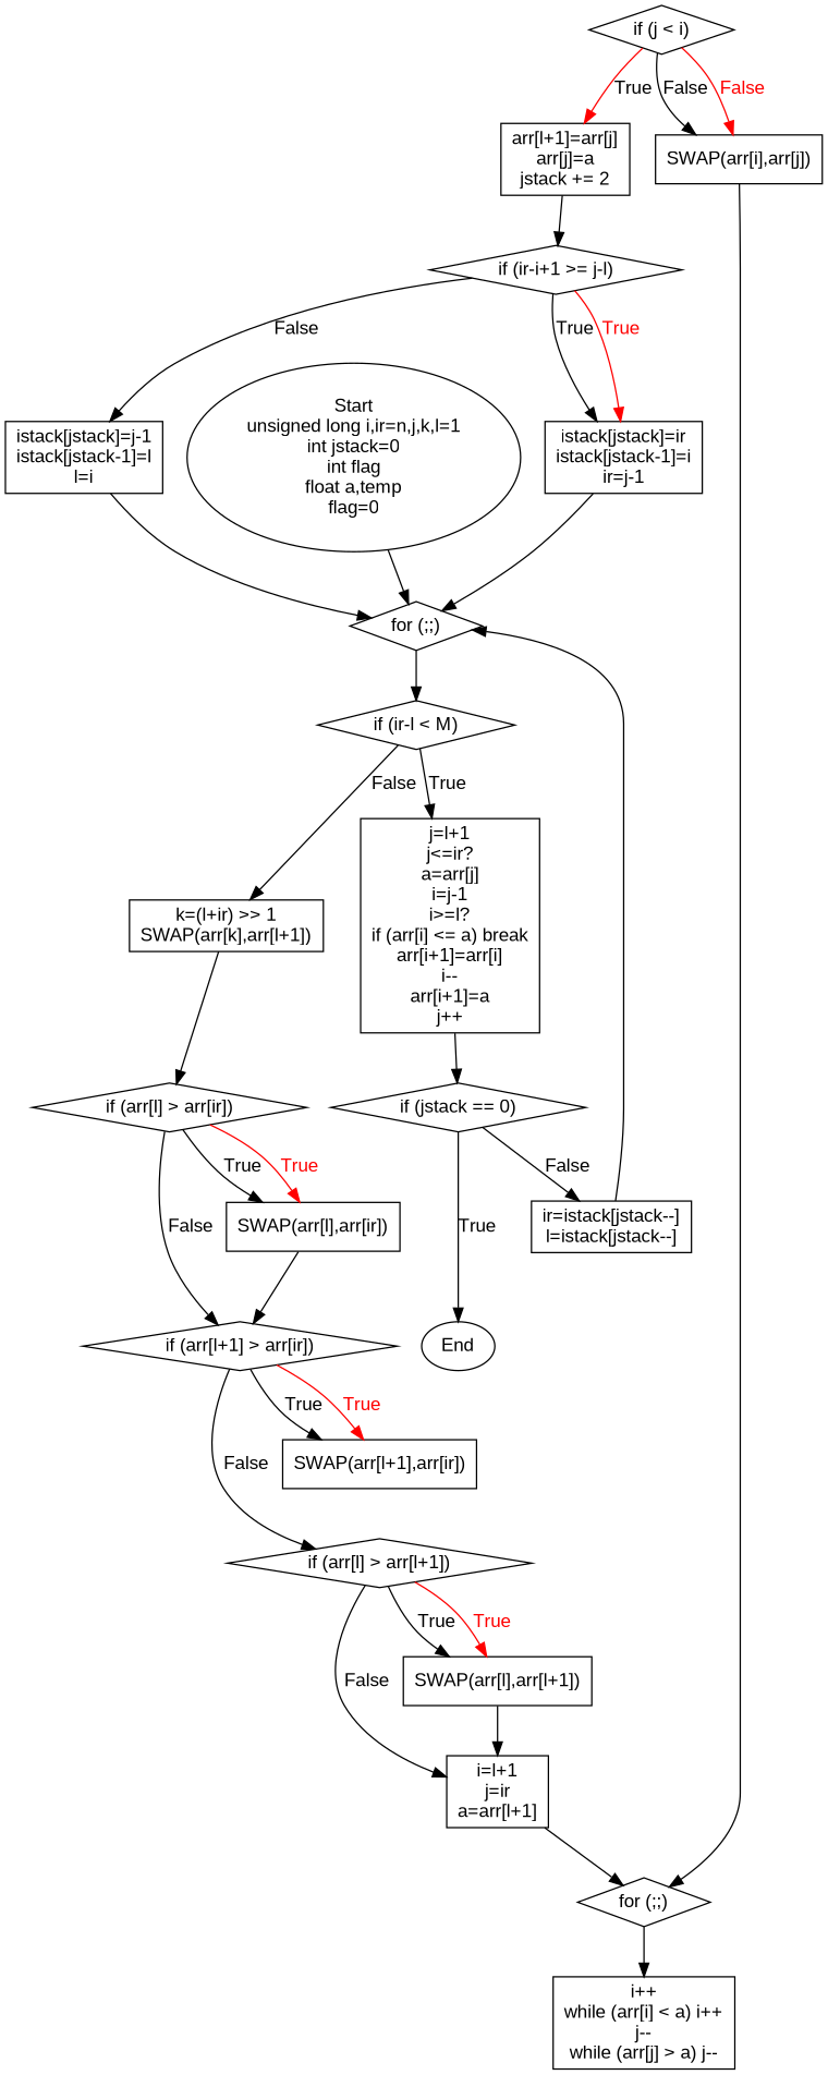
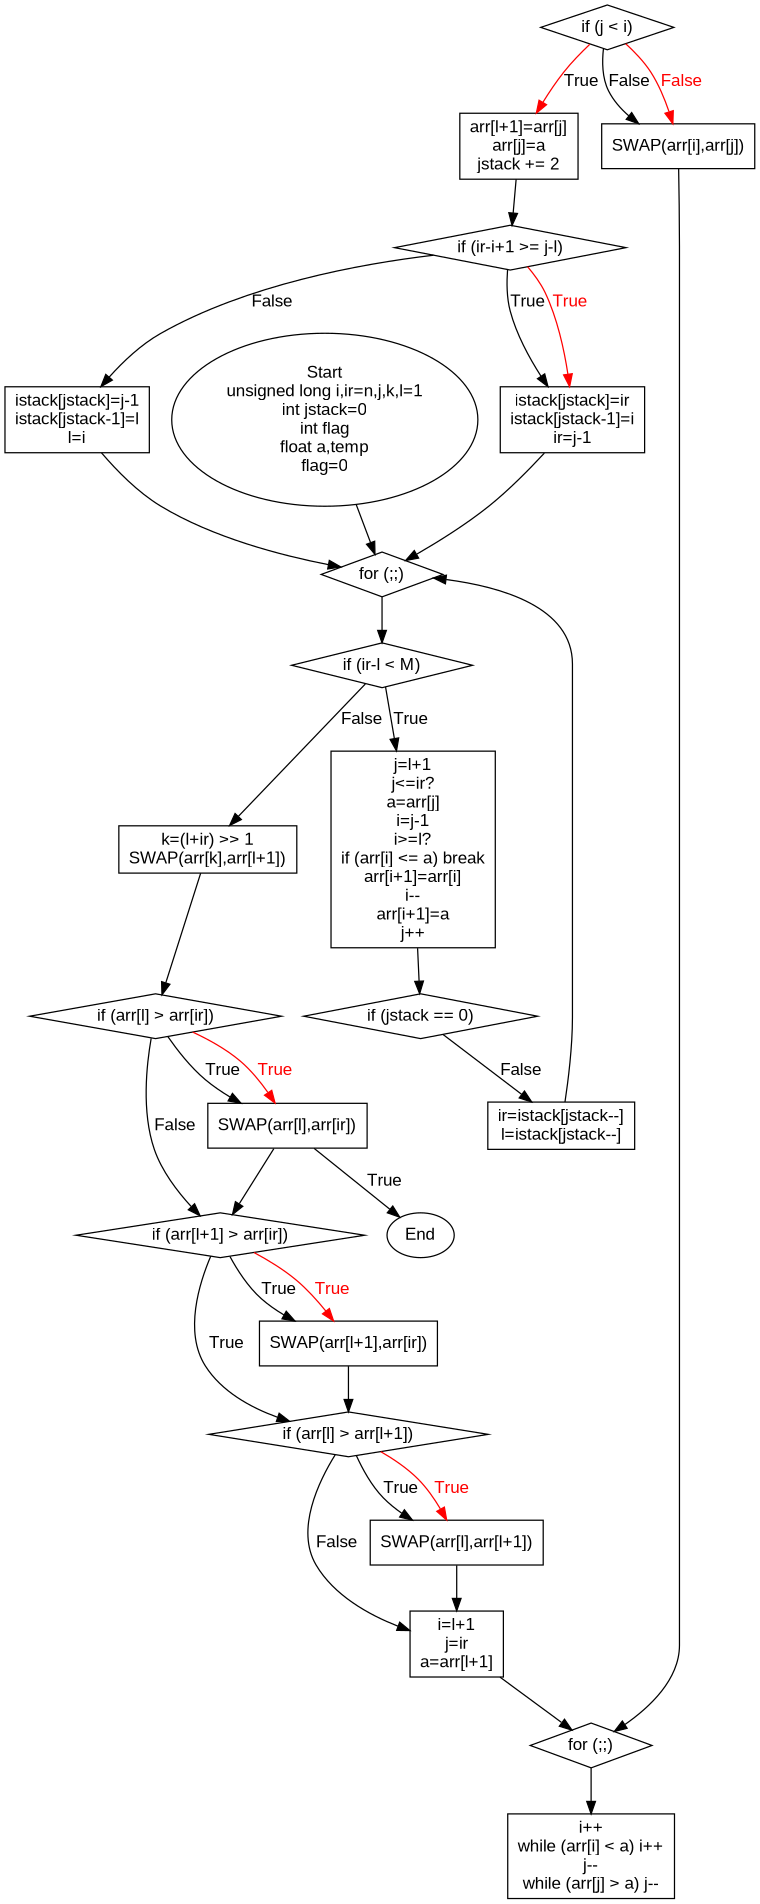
  digraph {
    fontname="Liberation Sans"
    rankdir=TB
    node [fontname="Liberation Sans" shape=box]
    edge [fontname="Liberation Sans"]
    n1 [label="Start\nunsigned long i,ir=n,j,k,l=1\nint jstack=0\nint flag\nfloat a,temp\nflag=0" shape=ellipse]
    n2 [label="for (;;)" shape=diamond]
    n3 [label="if (ir-l < M)" shape=diamond]
    n4 [label=End shape=ellipse]
    n5 [label="j=l+1\nj<=ir?\na=arr[j]\ni=j-1\ni>=l?\nif (arr[i] <= a) break\narr[i+1]=arr[i]\ni--\narr[i+1]=a\nj++"]
    n6 [label="k=(l+ir) >> 1\nSWAP(arr[k],arr[l+1])"]
    n7 [label="if (jstack == 0)" shape=diamond]
    n8 [label="if (arr[l] > arr[ir])" shape=diamond]
    n9 [label="ir=istack[jstack--]\nl=istack[jstack--]"]
    n10 [label="SWAP(arr[l],arr[ir])"]
    n11 [label="if (arr[l+1] > arr[ir])" shape=diamond]
    n12 [label="SWAP(arr[l+1],arr[ir])"]
    n13 [label="if (arr[l] > arr[l+1])" shape=diamond]
    n14 [label="SWAP(arr[l],arr[l+1])"]
    n15 [label="i=l+1\nj=ir\na=arr[l+1]"]
    n16 [label="for (;;)" shape=diamond]
    n17 [label="i++\nwhile (arr[i] < a) i++\nj--\nwhile (arr[j] > a) j--"]
    n18 [label="if (j < i)" shape=diamond]
    n19 [label="SWAP(arr[i],arr[j])"]
    n20 [label="arr[l+1]=arr[j]\narr[j]=a\njstack += 2"]
    n21 [label="if (ir-i+1 >= j-l)" shape=diamond]
    n22 [label="istack[jstack]=ir\nistack[jstack-1]=i\nir=j-1"]
    n23 [label="istack[jstack]=j-1\nistack[jstack-1]=l\nl=i"]
    n1 -> n2
    n2 -> n3
    n3 -> n5 [label=True]
    n3 -> n6 [label=False]
    n5 -> n7
    n6 -> n8
-   n7 -> n4 [label=True]
+   n10 -> n4 [label=True]
    n7 -> n9 [label=False]
    n8 -> n10 [label=True]
    n8 -> n10 [color=red fontcolor=red label=True]
    n8 -> n11 [label=False]
    n9 -> n2
    n10 -> n11
    n11 -> n12 [label=True]
    n11 -> n12 [color=red fontcolor=red label=True]
-   n11 -> n13 [label=False]
+   n11 -> n13 [label=True]
+   n12 -> n13
    n13 -> n14 [label=True]
    n13 -> n14 [color=red fontcolor=red label=True]
    n13 -> n15 [label=False]
    n14 -> n15
    n15 -> n16
    n16 -> n17
    n18 -> n19 [label=False]
    n18 -> n19 [color=red fontcolor=red label=False]
    n18 -> n20 [color=red label=True]
    n19 -> n16
    n20 -> n21
    n21 -> n22 [label=True]
    n21 -> n22 [color=red fontcolor=red label=True]
    n21 -> n23 [label=False]
    n22 -> n2
    n23 -> n2
  }
